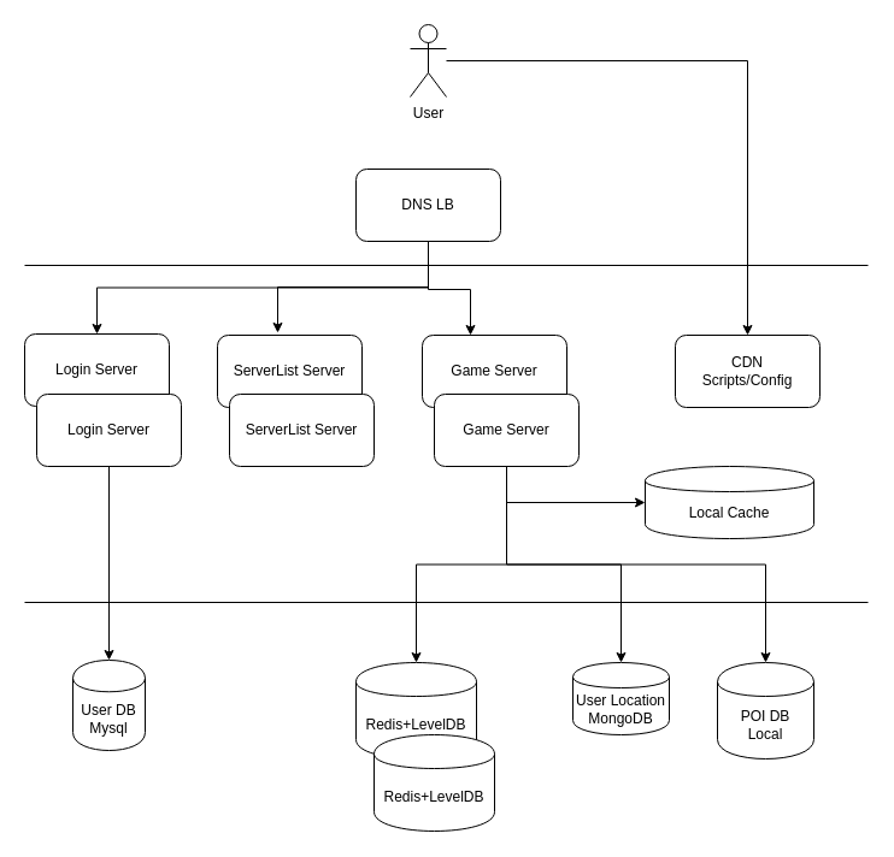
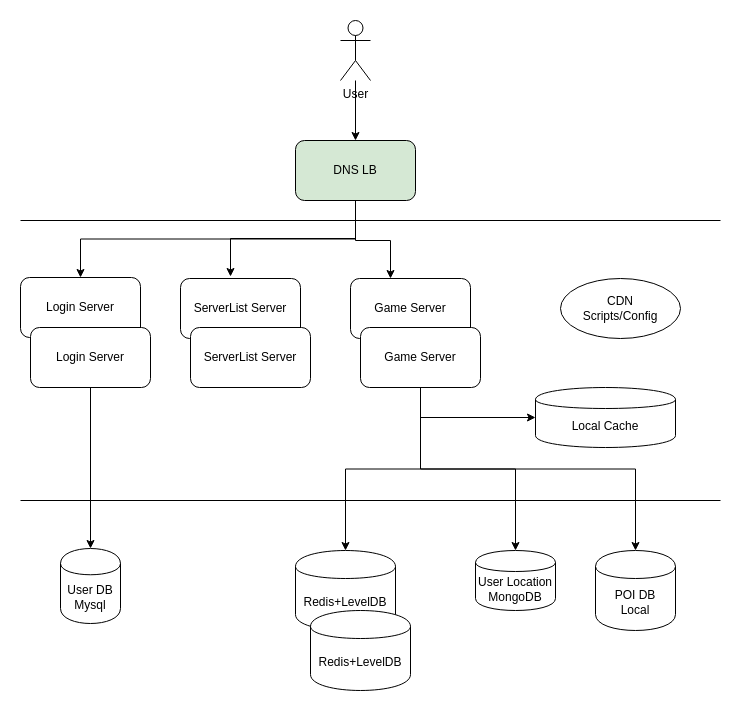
  <mxCell id="0" />
  <mxCell id="1" parent="0" />
  <mxCell id="2" value="" style="endArrow=none;html=1;" parent="1" edge="1"><mxGeometry width="50" height="50" relative="1" as="geometry"><mxPoint x="20" y="500" as="sourcePoint" /><mxPoint x="720" y="500" as="targetPoint" /></mxGeometry></mxCell>
  <mxCell id="3" value="" style="endArrow=none;html=1;" parent="1" edge="1"><mxGeometry width="50" height="50" relative="1" as="geometry"><mxPoint x="20" y="220" as="sourcePoint" /><mxPoint x="720" y="220" as="targetPoint" /></mxGeometry></mxCell>
- <mxCell id="4" style="edgeStyle=orthogonalEdgeStyle;rounded=0;orthogonalLoop=1;jettySize=auto;html=1;entryX=0.5;entryY=0;entryDx=0;entryDy=0;" parent="1" source="5" target="19" edge="1"><mxGeometry relative="1" as="geometry" /></mxCell>
+ <mxCell id="4" style="edgeStyle=orthogonalEdgeStyle;rounded=0;orthogonalLoop=1;jettySize=auto;html=1;" parent="1" source="5" target="9" edge="1"><mxGeometry relative="1" as="geometry" /></mxCell>
  <mxCell id="5" value="User" style="shape=umlActor;verticalLabelPosition=bottom;verticalAlign=top;html=1;outlineConnect=0;" parent="1" vertex="1"><mxGeometry x="340" y="20" width="30" height="60" as="geometry" /></mxCell>
  <mxCell id="6" style="edgeStyle=orthogonalEdgeStyle;rounded=0;orthogonalLoop=1;jettySize=auto;html=1;exitX=0.5;exitY=1;exitDx=0;exitDy=0;entryX=0.5;entryY=0;entryDx=0;entryDy=0;" parent="1" source="9" target="10" edge="1"><mxGeometry relative="1" as="geometry" /></mxCell>
  <mxCell id="7" style="edgeStyle=orthogonalEdgeStyle;rounded=0;orthogonalLoop=1;jettySize=auto;html=1;exitX=0.5;exitY=1;exitDx=0;exitDy=0;" parent="1" edge="1"><mxGeometry relative="1" as="geometry"><mxPoint x="355" y="207" as="sourcePoint" /><mxPoint x="390" y="278" as="targetPoint" /><Array as="points"><mxPoint x="355" y="240" /><mxPoint x="390" y="240" /></Array></mxGeometry></mxCell>
  <mxCell id="8" style="edgeStyle=orthogonalEdgeStyle;rounded=0;orthogonalLoop=1;jettySize=auto;html=1;" parent="1" edge="1"><mxGeometry relative="1" as="geometry"><mxPoint x="355" y="198" as="sourcePoint" /><mxPoint x="230" y="276" as="targetPoint" /><Array as="points"><mxPoint x="355" y="238" /><mxPoint x="230" y="238" /></Array></mxGeometry></mxCell>
- <mxCell id="9" value="DNS LB" style="rounded=1;whiteSpace=wrap;html=1;" parent="1" vertex="1"><mxGeometry x="295" y="140" width="120" height="60" as="geometry" /></mxCell>
+ <mxCell id="9" value="DNS LB" style="rounded=1;whiteSpace=wrap;html=1;fillColor=#d5e8d4;" parent="1" vertex="1"><mxGeometry x="295" y="140" width="120" height="60" as="geometry" /></mxCell>
  <mxCell id="10" value="Login Server" style="rounded=1;whiteSpace=wrap;html=1;" parent="1" vertex="1"><mxGeometry x="20" y="277" width="120" height="60" as="geometry" /></mxCell>
  <mxCell id="11" style="edgeStyle=orthogonalEdgeStyle;rounded=0;orthogonalLoop=1;jettySize=auto;html=1;exitX=0.5;exitY=1;exitDx=0;exitDy=0;" parent="1" source="12" target="20" edge="1"><mxGeometry relative="1" as="geometry" /></mxCell>
  <mxCell id="12" value="Login Server" style="rounded=1;whiteSpace=wrap;html=1;" parent="1" vertex="1"><mxGeometry x="30" y="327" width="120" height="60" as="geometry" /></mxCell>
  <mxCell id="13" value="Game Server" style="rounded=1;whiteSpace=wrap;html=1;" parent="1" vertex="1"><mxGeometry x="350" y="278" width="120" height="60" as="geometry" /></mxCell>
  <mxCell id="14" style="edgeStyle=orthogonalEdgeStyle;rounded=0;orthogonalLoop=1;jettySize=auto;html=1;exitX=0.5;exitY=1;exitDx=0;exitDy=0;entryX=0.5;entryY=0;entryDx=0;entryDy=0;" parent="1" source="18" target="21" edge="1"><mxGeometry relative="1" as="geometry" /></mxCell>
  <mxCell id="15" style="edgeStyle=orthogonalEdgeStyle;rounded=0;orthogonalLoop=1;jettySize=auto;html=1;exitX=0.5;exitY=1;exitDx=0;exitDy=0;entryX=0.5;entryY=0;entryDx=0;entryDy=0;" parent="1" source="18" target="23" edge="1"><mxGeometry relative="1" as="geometry" /></mxCell>
  <mxCell id="16" style="edgeStyle=orthogonalEdgeStyle;rounded=0;orthogonalLoop=1;jettySize=auto;html=1;exitX=0.5;exitY=1;exitDx=0;exitDy=0;" parent="1" source="18" target="24" edge="1"><mxGeometry relative="1" as="geometry" /></mxCell>
  <mxCell id="17" style="edgeStyle=orthogonalEdgeStyle;rounded=0;orthogonalLoop=1;jettySize=auto;html=1;exitX=0.5;exitY=1;exitDx=0;exitDy=0;entryX=0;entryY=0.5;entryDx=0;entryDy=0;" parent="1" source="18" target="25" edge="1"><mxGeometry relative="1" as="geometry" /></mxCell>
  <mxCell id="18" value="Game Server" style="rounded=1;whiteSpace=wrap;html=1;" parent="1" vertex="1"><mxGeometry x="360" y="327" width="120" height="60" as="geometry" /></mxCell>
- <mxCell id="19" value="CDN&lt;br&gt;Scripts/Config" style="rounded=1;whiteSpace=wrap;html=1;" parent="1" vertex="1"><mxGeometry x="560" y="278" width="120" height="60" as="geometry" /></mxCell>
+ <mxCell id="19" value="CDN&lt;br&gt;Scripts/Config" style="ellipse;whiteSpace=wrap;html=1;" parent="1" vertex="1"><mxGeometry x="560" y="278" width="120" height="60" as="geometry" /></mxCell>
  <mxCell id="20" value="User DB&lt;br&gt;Mysql" style="shape=cylinder;whiteSpace=wrap;html=1;boundedLbl=1;backgroundOutline=1;" parent="1" vertex="1"><mxGeometry x="60" y="548" width="60" height="75" as="geometry" /></mxCell>
  <mxCell id="21" value="Redis+LevelDB" style="shape=cylinder;whiteSpace=wrap;html=1;boundedLbl=1;backgroundOutline=1;" parent="1" vertex="1"><mxGeometry x="295" y="550" width="100" height="80" as="geometry" /></mxCell>
  <mxCell id="22" value="Redis+LevelDB" style="shape=cylinder;whiteSpace=wrap;html=1;boundedLbl=1;backgroundOutline=1;" parent="1" vertex="1"><mxGeometry x="310" y="610" width="100" height="80" as="geometry" /></mxCell>
  <mxCell id="23" value="User Location&lt;br&gt;MongoDB" style="shape=cylinder;whiteSpace=wrap;html=1;boundedLbl=1;backgroundOutline=1;" parent="1" vertex="1"><mxGeometry x="475" y="550" width="80" height="60" as="geometry" /></mxCell>
  <mxCell id="24" value="POI DB&lt;br&gt;Local" style="shape=cylinder;whiteSpace=wrap;html=1;boundedLbl=1;backgroundOutline=1;" parent="1" vertex="1"><mxGeometry x="595" y="550" width="80" height="80" as="geometry" /></mxCell>
  <mxCell id="25" value="Local Cache" style="shape=cylinder;whiteSpace=wrap;html=1;boundedLbl=1;backgroundOutline=1;" parent="1" vertex="1"><mxGeometry x="535" y="387" width="140" height="60" as="geometry" /></mxCell>
  <mxCell id="26" value="ServerList Server" style="rounded=1;whiteSpace=wrap;html=1;" parent="1" vertex="1"><mxGeometry x="180" y="278" width="120" height="60" as="geometry" /></mxCell>
  <mxCell id="27" value="ServerList Server" style="rounded=1;whiteSpace=wrap;html=1;" parent="1" vertex="1"><mxGeometry x="190" y="327" width="120" height="60" as="geometry" /></mxCell>
